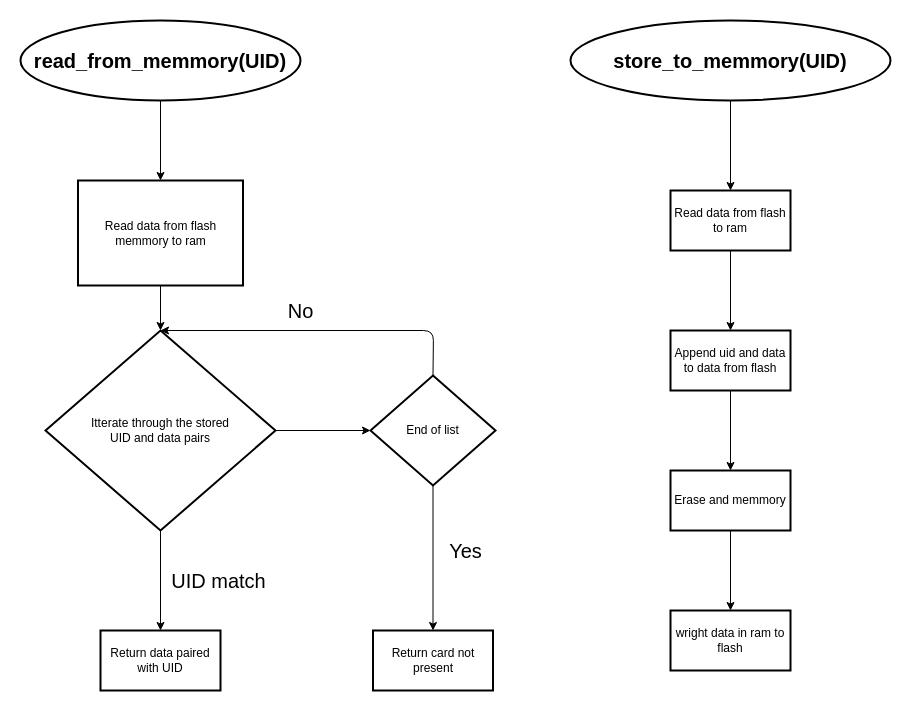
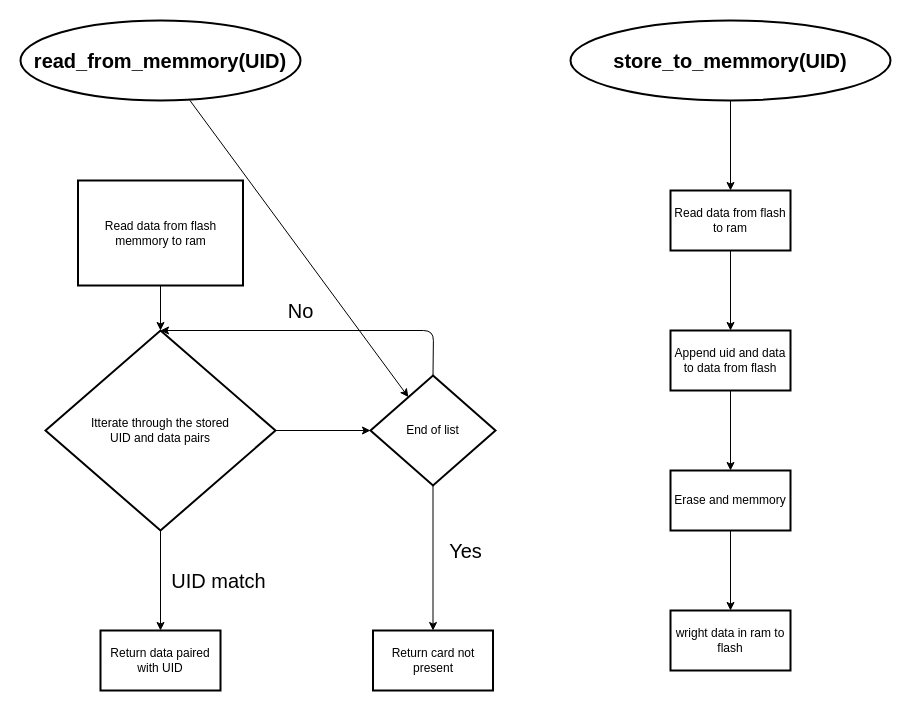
  <mxCell id="0" />
  <mxCell id="1" parent="0" />
  <mxCell id="2" value="" style="edgeStyle=none;html=1;fontSize=20;" edge="1" parent="1" source="3" target="20"><mxGeometry relative="1" as="geometry" /></mxCell>
  <mxCell id="3" value="&lt;h1&gt;&lt;font style=&quot;font-size: 20px;&quot;&gt;store_to_memmory(UID)&lt;/font&gt;&lt;/h1&gt;" style="strokeWidth=2;html=1;shape=mxgraph.flowchart.start_1;whiteSpace=wrap;" parent="1" vertex="1"><mxGeometry x="570" y="20" width="320" height="80" as="geometry" /></mxCell>
- <mxCell id="4" value="" style="edgeStyle=none;html=1;fontSize=20;" edge="1" parent="1" source="5" target="7"><mxGeometry relative="1" as="geometry" /></mxCell>
+ <mxCell id="4" value="" style="edgeStyle=none;html=1;fontSize=20;" edge="1" parent="1" source="5" target="15"><mxGeometry relative="1" as="geometry" /></mxCell>
  <mxCell id="5" value="&lt;h1&gt;&lt;font style=&quot;font-size: 20px;&quot;&gt;read_from_memmory(UID)&lt;/font&gt;&lt;/h1&gt;" style="strokeWidth=2;html=1;shape=mxgraph.flowchart.start_1;whiteSpace=wrap;" parent="1" vertex="1"><mxGeometry x="20" y="20" width="280" height="80" as="geometry" /></mxCell>
  <mxCell id="6" value="" style="edgeStyle=none;html=1;fontSize=20;" edge="1" parent="1" source="7" target="9"><mxGeometry relative="1" as="geometry" /></mxCell>
  <mxCell id="7" value="Read data from flash memmory to ram" style="whiteSpace=wrap;html=1;strokeWidth=2;" vertex="1" parent="1"><mxGeometry x="77.5" y="180" width="165" height="105" as="geometry" /></mxCell>
  <mxCell id="8" value="" style="edgeStyle=none;html=1;fontSize=20;" edge="1" parent="1" source="9" target="15"><mxGeometry relative="1" as="geometry" /></mxCell>
  <mxCell id="9" value="Itterate through the stored &lt;br&gt;UID and data pairs" style="rhombus;whiteSpace=wrap;html=1;strokeWidth=2;" vertex="1" parent="1"><mxGeometry x="45" y="330" width="230" height="200" as="geometry" /></mxCell>
  <mxCell id="10" value="" style="edgeStyle=none;html=1;fontSize=20;exitX=0.5;exitY=1;exitDx=0;exitDy=0;" edge="1" parent="1" source="9" target="11"><mxGeometry relative="1" as="geometry"><mxPoint x="160" y="670" as="sourcePoint" /></mxGeometry></mxCell>
  <mxCell id="11" value="Return data paired with UID" style="whiteSpace=wrap;html=1;strokeWidth=2;" vertex="1" parent="1"><mxGeometry x="100" y="630" width="120" height="60" as="geometry" /></mxCell>
  <mxCell id="12" value="UID match" style="text;html=1;align=center;verticalAlign=middle;resizable=0;points=[];autosize=1;strokeColor=none;fillColor=none;fontSize=20;" vertex="1" parent="1"><mxGeometry x="158" y="560" width="120" height="40" as="geometry" /></mxCell>
  <mxCell id="13" style="edgeStyle=none;html=1;exitX=0.5;exitY=0;exitDx=0;exitDy=0;fontSize=20;entryX=0.5;entryY=0;entryDx=0;entryDy=0;" edge="1" parent="1" source="15" target="9"><mxGeometry relative="1" as="geometry"><mxPoint x="432.167" y="310" as="targetPoint" /><Array as="points"><mxPoint x="433" y="330" /></Array></mxGeometry></mxCell>
  <mxCell id="14" value="" style="edgeStyle=none;html=1;fontSize=20;" edge="1" parent="1" source="15" target="17"><mxGeometry relative="1" as="geometry" /></mxCell>
  <mxCell id="15" value="End of list" style="rhombus;whiteSpace=wrap;html=1;strokeWidth=2;" vertex="1" parent="1"><mxGeometry x="370" y="375" width="125" height="110" as="geometry" /></mxCell>
  <mxCell id="16" value="No" style="text;html=1;align=center;verticalAlign=middle;resizable=0;points=[];autosize=1;strokeColor=none;fillColor=none;fontSize=20;" vertex="1" parent="1"><mxGeometry x="275" y="290" width="50" height="40" as="geometry" /></mxCell>
  <mxCell id="17" value="Return card not present" style="whiteSpace=wrap;html=1;strokeWidth=2;" vertex="1" parent="1"><mxGeometry x="372.5" y="630" width="120" height="60" as="geometry" /></mxCell>
  <mxCell id="18" value="Yes" style="text;html=1;align=center;verticalAlign=middle;resizable=0;points=[];autosize=1;strokeColor=none;fillColor=none;fontSize=20;" vertex="1" parent="1"><mxGeometry x="435" y="530" width="60" height="40" as="geometry" /></mxCell>
  <mxCell id="19" value="" style="edgeStyle=none;html=1;fontSize=20;" edge="1" parent="1" source="20" target="22"><mxGeometry relative="1" as="geometry" /></mxCell>
  <mxCell id="20" value="Read data from flash to ram" style="whiteSpace=wrap;html=1;strokeWidth=2;" vertex="1" parent="1"><mxGeometry x="670" y="190" width="120" height="60" as="geometry" /></mxCell>
  <mxCell id="21" value="" style="edgeStyle=none;html=1;fontSize=20;" edge="1" parent="1" source="22" target="24"><mxGeometry relative="1" as="geometry" /></mxCell>
  <mxCell id="22" value="Append uid and data to data from flash" style="whiteSpace=wrap;html=1;strokeWidth=2;" vertex="1" parent="1"><mxGeometry x="670" y="330" width="120" height="60" as="geometry" /></mxCell>
  <mxCell id="23" value="" style="edgeStyle=none;html=1;fontSize=20;" edge="1" parent="1" source="24" target="25"><mxGeometry relative="1" as="geometry" /></mxCell>
  <mxCell id="24" value="Erase and memmory" style="whiteSpace=wrap;html=1;strokeWidth=2;" vertex="1" parent="1"><mxGeometry x="670" y="470" width="120" height="60" as="geometry" /></mxCell>
  <mxCell id="25" value="wright data in ram to flash" style="whiteSpace=wrap;html=1;strokeWidth=2;" vertex="1" parent="1"><mxGeometry x="670" y="610" width="120" height="60" as="geometry" /></mxCell>
